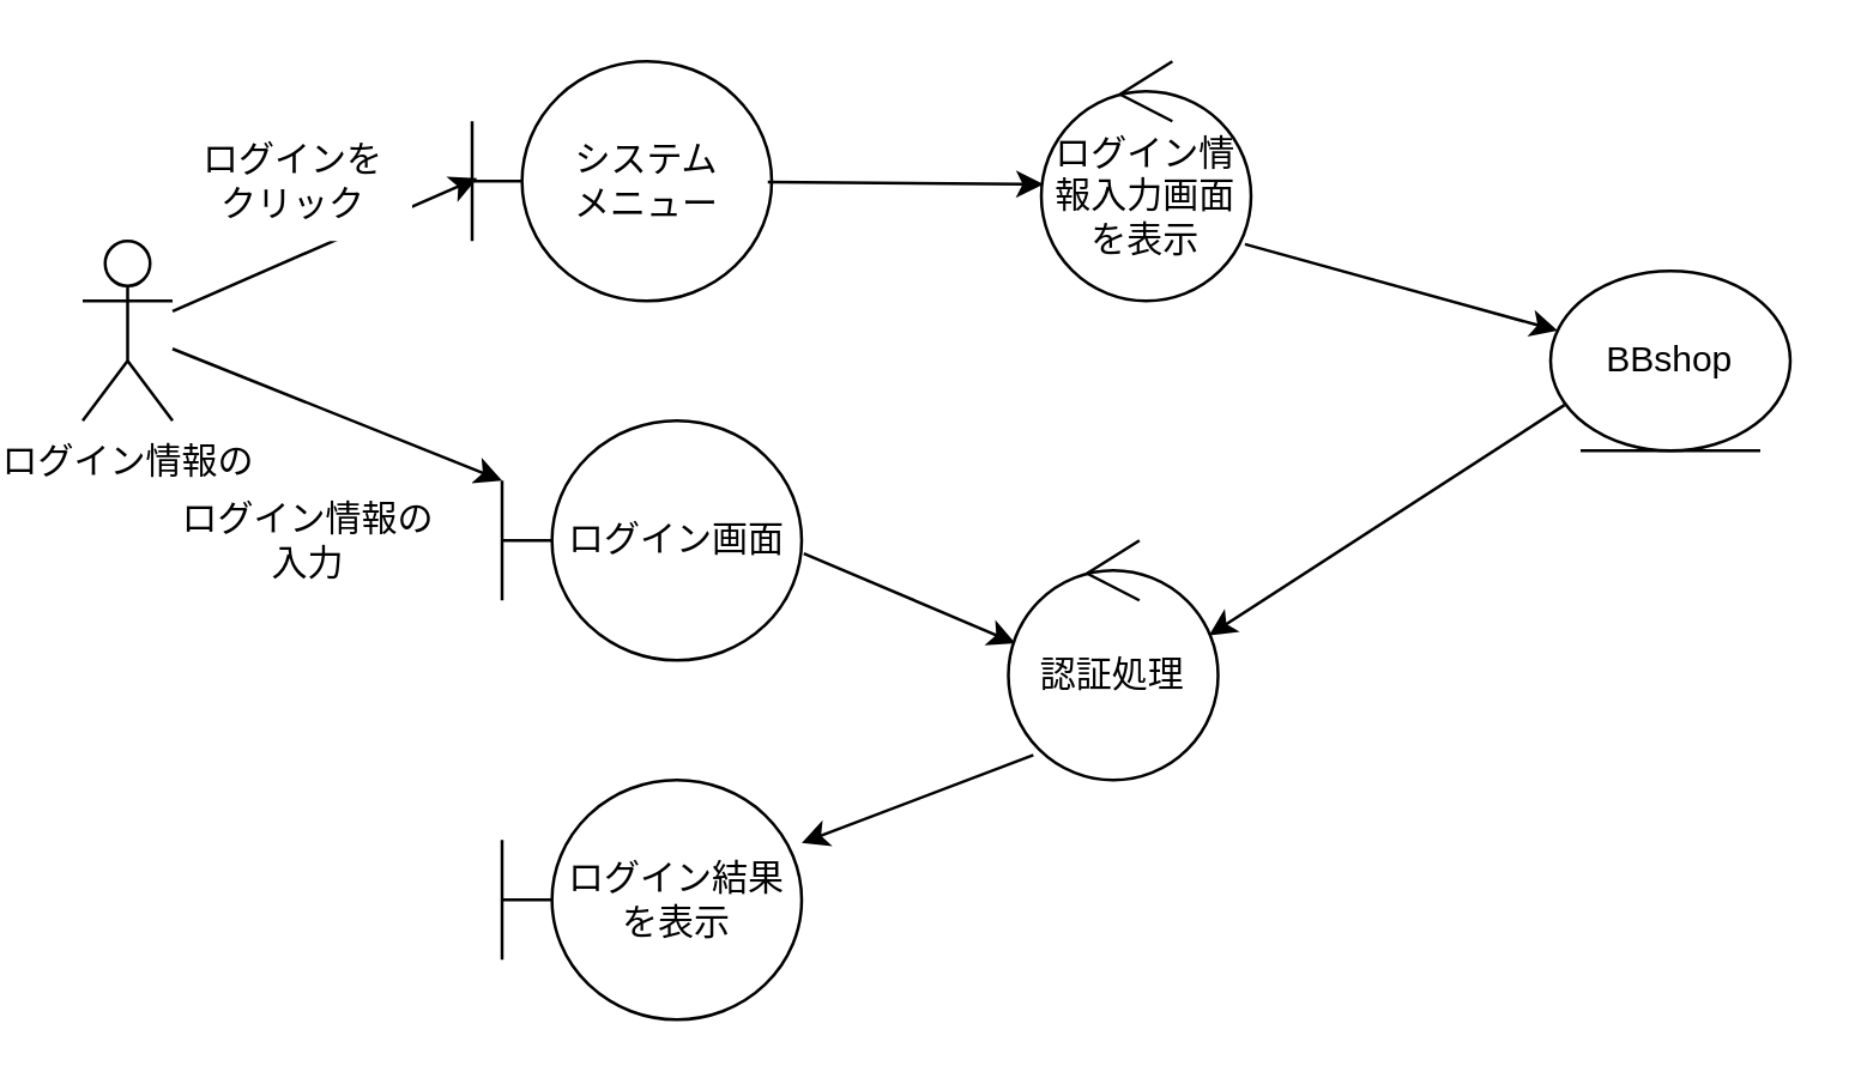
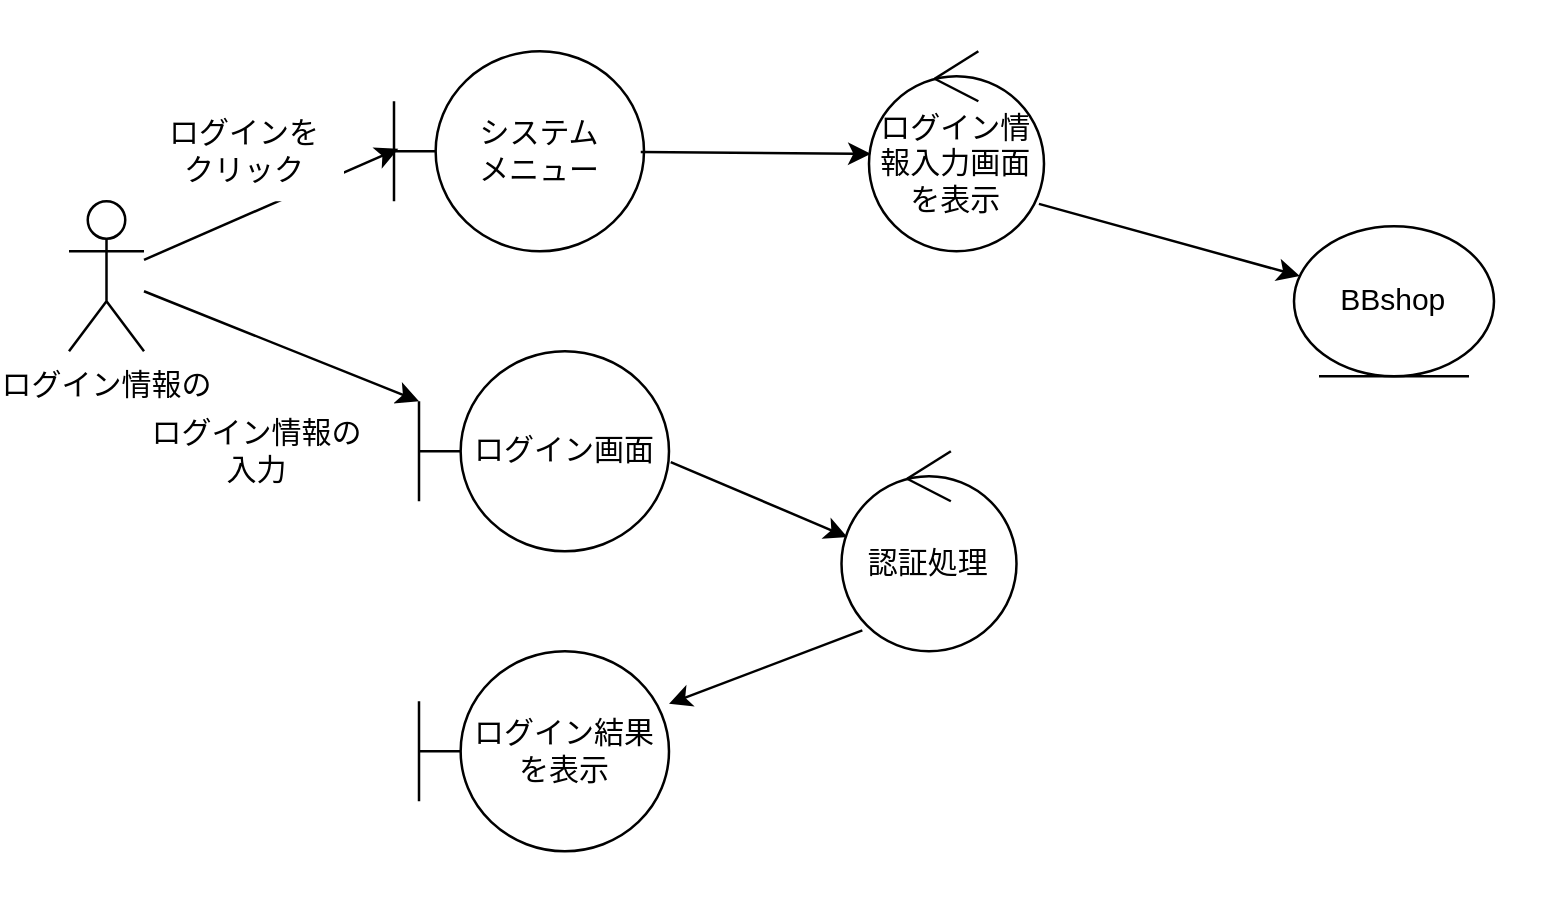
  <mxCell id="0" />
  <mxCell id="1" parent="0" />
  <mxCell id="2" value="ログイン情報の" style="shape=umlActor;verticalLabelPosition=bottom;verticalAlign=top;html=1;outlineConnect=0;" parent="1" vertex="1"><mxGeometry x="20" y="80" width="30" height="60" as="geometry" /></mxCell>
  <mxCell id="3" value="システム&lt;div&gt;メニュー&lt;/div&gt;" style="shape=umlBoundary;whiteSpace=wrap;html=1;" vertex="1" parent="1"><mxGeometry x="150" y="20" width="100" height="80" as="geometry" /></mxCell>
  <mxCell id="4" value="ログイン情報入力画面を表示" style="ellipse;shape=umlControl;whiteSpace=wrap;html=1;" vertex="1" parent="1"><mxGeometry x="340" y="20" width="70" height="80" as="geometry" /></mxCell>
  <mxCell id="5" value="" style="endArrow=classic;html=1;rounded=0;entryX=0.017;entryY=0.488;entryDx=0;entryDy=0;entryPerimeter=0;" edge="1" parent="1" source="2" target="3"><mxGeometry width="50" height="50" relative="1" as="geometry"><mxPoint x="340" y="200" as="sourcePoint" /><mxPoint x="390" y="150" as="targetPoint" /></mxGeometry></mxCell>
  <mxCell id="6" value="ログインを&lt;div&gt;&lt;span style=&quot;background-color: transparent; color: light-dark(rgb(0, 0, 0), rgb(255, 255, 255));&quot;&gt;クリック&lt;/span&gt;&lt;/div&gt;" style="text;html=1;align=center;verticalAlign=middle;resizable=0;points=[];autosize=1;strokeColor=none;fillColor=default;" vertex="1" parent="1"><mxGeometry x="50" y="40" width="80" height="40" as="geometry" /></mxCell>
  <mxCell id="7" value="BBshop" style="ellipse;shape=umlEntity;whiteSpace=wrap;html=1;" vertex="1" parent="1"><mxGeometry x="510" y="90" width="80" height="60" as="geometry" /></mxCell>
  <mxCell id="8" value="" style="endArrow=classic;html=1;rounded=0;exitX=0.987;exitY=0.504;exitDx=0;exitDy=0;exitPerimeter=0;entryX=0.01;entryY=0.513;entryDx=0;entryDy=0;entryPerimeter=0;" edge="1" parent="1" source="3" target="4"><mxGeometry width="50" height="50" relative="1" as="geometry"><mxPoint x="220" y="200" as="sourcePoint" /><mxPoint x="270" y="150" as="targetPoint" /></mxGeometry></mxCell>
  <mxCell id="9" value="" style="endArrow=classic;html=1;rounded=0;exitX=0.971;exitY=0.763;exitDx=0;exitDy=0;exitPerimeter=0;" edge="1" parent="1" source="4" target="7"><mxGeometry width="50" height="50" relative="1" as="geometry"><mxPoint x="220" y="200" as="sourcePoint" /><mxPoint x="270" y="150" as="targetPoint" /></mxGeometry></mxCell>
  <mxCell id="10" value="" style="endArrow=classic;html=1;rounded=0;" edge="1" parent="1" source="2" target="11"><mxGeometry width="50" height="50" relative="1" as="geometry"><mxPoint x="220" y="200" as="sourcePoint" /><mxPoint x="160" y="190" as="targetPoint" /></mxGeometry></mxCell>
  <mxCell id="11" value="ログイン画面" style="shape=umlBoundary;whiteSpace=wrap;html=1;" vertex="1" parent="1"><mxGeometry x="160" y="140" width="100" height="80" as="geometry" /></mxCell>
  <mxCell id="12" value="ログイン情報の&lt;div&gt;入力&lt;/div&gt;" style="text;html=1;align=center;verticalAlign=middle;resizable=0;points=[];autosize=1;strokeColor=none;fillColor=default;" vertex="1" parent="1"><mxGeometry x="40" y="160" width="110" height="40" as="geometry" /></mxCell>
  <mxCell id="13" value="認証処理" style="ellipse;shape=umlControl;whiteSpace=wrap;html=1;" vertex="1" parent="1"><mxGeometry x="329" y="180" width="70" height="80" as="geometry" /></mxCell>
  <mxCell id="14" value="" style="endArrow=classic;html=1;rounded=0;exitX=1.007;exitY=0.554;exitDx=0;exitDy=0;exitPerimeter=0;entryX=0.033;entryY=0.429;entryDx=0;entryDy=0;entryPerimeter=0;" edge="1" parent="1" source="11" target="13"><mxGeometry width="50" height="50" relative="1" as="geometry"><mxPoint x="220" y="200" as="sourcePoint" /><mxPoint x="270" y="150" as="targetPoint" /></mxGeometry></mxCell>
- <mxCell id="15" value="" style="endArrow=classic;html=1;rounded=0;exitX=0.058;exitY=0.746;exitDx=0;exitDy=0;exitPerimeter=0;entryX=0.957;entryY=0.396;entryDx=0;entryDy=0;entryPerimeter=0;" edge="1" parent="1" source="7" target="13"><mxGeometry width="50" height="50" relative="1" as="geometry"><mxPoint x="220" y="200" as="sourcePoint" /><mxPoint x="270" y="150" as="targetPoint" /></mxGeometry></mxCell>
  <mxCell id="16" value="ログイン結果を表示" style="shape=umlBoundary;whiteSpace=wrap;html=1;" vertex="1" parent="1"><mxGeometry x="160" y="260" width="100" height="80" as="geometry" /></mxCell>
  <mxCell id="17" value="" style="endArrow=classic;html=1;rounded=0;exitX=0.119;exitY=0.896;exitDx=0;exitDy=0;exitPerimeter=0;" edge="1" parent="1" source="13" target="16"><mxGeometry width="50" height="50" relative="1" as="geometry"><mxPoint x="220" y="200" as="sourcePoint" /><mxPoint x="270" y="150" as="targetPoint" /></mxGeometry></mxCell>
